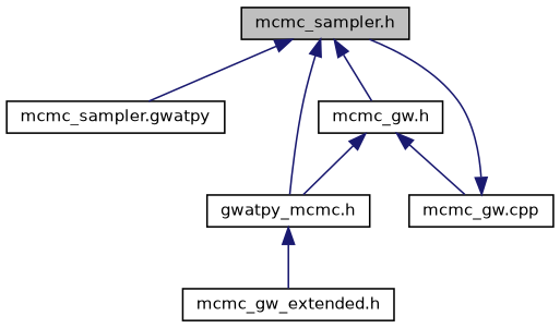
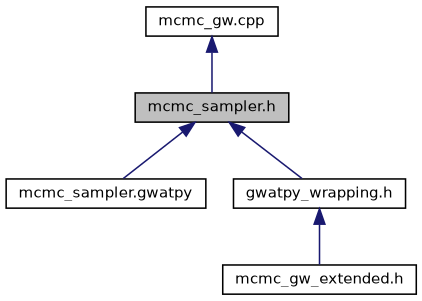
  digraph {
    node [color=black fillcolor=white fontname=Helvetica fontsize=10 shape=record style=filled]
    edge [color=midnightblue dir=back fontname=Helvetica fontsize=10 labelfontname=Helvetica labelfontsize=10 style=solid]
    n1 [fillcolor=grey75 fontcolor=black height=0.2 label="mcmc_sampler.h" width=0.4]
    n2 [height=0.2 label="mcmc_sampler.gwatpy" width=0.4]
-   n3 [height=0.2 label="mcmc_gw.h" width=0.4]
-   n4 [height=0.2 label="gwatpy_mcmc.h" width=0.4]
+   n4 [height=0.2 label="gwatpy_wrapping.h" width=0.4]
    n5 [height=0.2 label="mcmc_gw.cpp" width=0.4]
    n6 [height=0.2 label="mcmc_gw_extended.h" width=0.4]
    n1 -> n2
-   n1 -> n3
    n1 -> n4
-   n3 -> n4
-   n3 -> n5
    n4 -> n6
    n5 -> n1
  }
